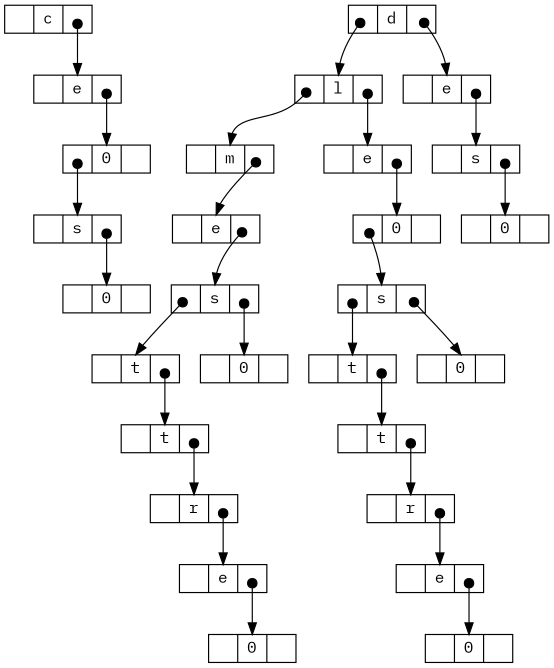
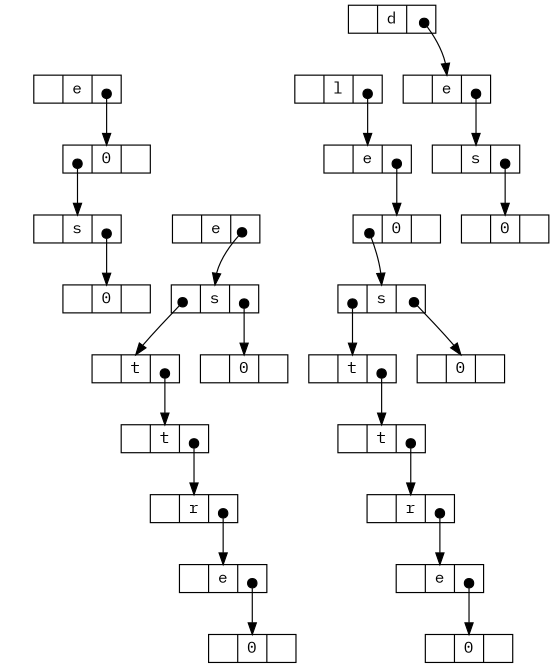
  digraph {
    fontname="IBM Plex Mono"
    node [fontname="IBM Plex Mono" shape=record]
    edge [arrowtail=dot dir=both fontname="IBM Plex Mono" headport=lettre tailclip=false tailport="frere:c"]
-   n1 [height=.1 label="<fils> | <lettre> c | <frere>"]
    n2 [height=.1 label="<fils> | <lettre> e | <frere>"]
    n3 [height=.1 label="<fils> | <lettre> d | <frere>"]
    n4 [height=.1 label="<fils> | <lettre> l | <frere>"]
    n5 [height=.1 label="<fils> | <lettre> e | <frere>"]
    n6 [height=.1 label="<fils> | <lettre> 0 | <frere>"]
-   n7 [height=.1 label="<fils> | <lettre> m | <frere>"]
    n8 [height=.1 label="<fils> | <lettre> e | <frere>"]
    n9 [height=.1 label="<fils> | <lettre> s | <frere>"]
    n10 [height=.1 label="<fils> | <lettre> e | <frere>"]
    n11 [height=.1 label="<fils> | <lettre> 0 | <frere>"]
    n12 [height=.1 label="<fils> | <lettre> s | <frere>"]
    n13 [height=.1 label="<fils> | <lettre> t | <frere>"]
    n14 [height=.1 label="<fils> | <lettre> 0 | <frere>"]
    n15 [height=.1 label="<fils> | <lettre> t | <frere>"]
    n16 [height=.1 label="<fils> | <lettre> r | <frere>"]
    n17 [height=.1 label="<fils> | <lettre> e | <frere>"]
    n18 [height=.1 label="<fils> | <lettre> 0 | <frere>"]
    n19 [height=.1 label="<fils> | <lettre> s | <frere>"]
    n20 [height=.1 label="<fils> | <lettre> t | <frere>"]
    n21 [height=.1 label="<fils> | <lettre> 0 | <frere>"]
    n22 [height=.1 label="<fils> | <lettre> t | <frere>"]
    n23 [height=.1 label="<fils> | <lettre> r | <frere>"]
    n24 [height=.1 label="<fils> | <lettre> e | <frere>"]
    n25 [height=.1 label="<fils> | <lettre> 0 | <frere>"]
    n26 [height=.1 label="<fils> | <lettre> 0 | <frere>"]
    n27 [height=.1 label="<fils> | <lettre> s | <frere>"]
    n28 [height=.1 label="<fils> | <lettre> 0 | <frere>"]
-   n1 -> n2
    n2 -> n6
-   n3 -> n4 [tailport="fils:c"]
    n3 -> n5
-   n4 -> n7 [tailport="fils:c"]
    n4 -> n8
    n5 -> n9
    n6 -> n27 [tailport="fils:c"]
-   n7 -> n10
    n8 -> n11
    n9 -> n26
    n10 -> n12
    n11 -> n19 [tailport="fils:c"]
    n12 -> n13 [tailport="fils:c"]
    n12 -> n14
    n13 -> n15
    n15 -> n16
    n16 -> n17
    n17 -> n18
    n19 -> n20 [tailport="fils:c"]
    n19 -> n21
    n20 -> n22
    n22 -> n23
    n23 -> n24
    n24 -> n25
    n27 -> n28
  }
